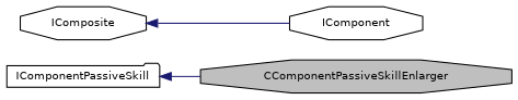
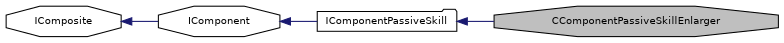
  digraph {
    rankdir=LR
    node [color=black fillcolor=white fontname=Helvetica fontsize=10 shape=octagon style=filled]
    edge [color=midnightblue dir=back fontname=Helvetica fontsize=10 labelfontname=Helvetica labelfontsize=10 style=solid]
    n1 [fillcolor=grey75 fontcolor=black height=0.2 label=CComponentPassiveSkillEnlarger width=0.4]
    n2 [height=0.2 label=IComponentPassiveSkill shape=folder width=0.4]
    n3 [height=0.2 label=IComponent width=0.4]
    n4 [height=0.2 label=IComposite width=0.4]
    n2 -> n1
+   n3 -> n2
    n4 -> n3
  }
